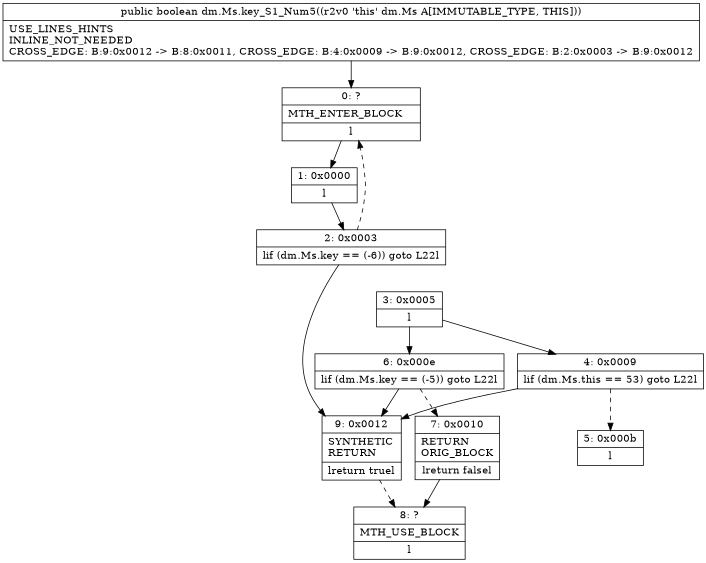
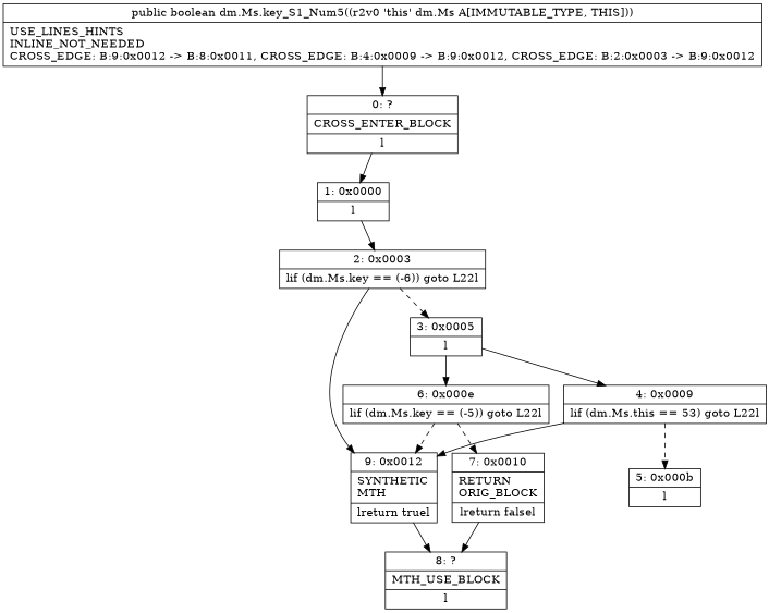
  digraph {
    node [shape=record]
-   n1 [label="{0\:\ ?|MTH_ENTER_BLOCK\l|l}"]
+   n1 [label="{0\:\ ?|CROSS_ENTER_BLOCK\l|l}"]
    n2 [label="{1\:\ 0x0000|l}"]
    n3 [label="{2\:\ 0x0003|lif (dm.Ms.key == (\-6)) goto L22l}"]
    n4 [label="{3\:\ 0x0005|l}"]
-   n5 [label="{9\:\ 0x0012|SYNTHETIC\lRETURN\l|lreturn truel}"]
+   n5 [label="{9\:\ 0x0012|SYNTHETIC\lMTH\l|lreturn truel}"]
    n6 [label="{4\:\ 0x0009|lif (dm.Ms.this == 53) goto L22l}"]
    n7 [label="{6\:\ 0x000e|lif (dm.Ms.key == (\-5)) goto L22l}"]
    n8 [label="{8\:\ ?|MTH_USE_BLOCK\l|l}"]
    n9 [label="{5\:\ 0x000b|l}"]
    n10 [label="{7\:\ 0x0010|RETURN\lORIG_BLOCK\l|lreturn falsel}"]
    n11 [label="{public boolean dm.Ms.key_S1_Num5((r2v0 'this' dm.Ms A[IMMUTABLE_TYPE, THIS]))  | USE_LINES_HINTS\lINLINE_NOT_NEEDED\lCROSS_EDGE: B:9:0x0012 \-\> B:8:0x0011, CROSS_EDGE: B:4:0x0009 \-\> B:9:0x0012, CROSS_EDGE: B:2:0x0003 \-\> B:9:0x0012\l}"]
    n1 -> n2
    n2 -> n3
-   n3 -> n1 [style=dashed]
+   n3 -> n4 [style=dashed]
    n3 -> n5
    n4 -> n6
    n4 -> n7
-   n5 -> n8 [style=dashed]
+   n5 -> n8
    n6 -> n5
    n6 -> n9 [style=dashed]
-   n7 -> n5
+   n7 -> n5 [style=dashed]
    n7 -> n10 [style=dashed]
    n10 -> n8
    n11 -> n1
  }
